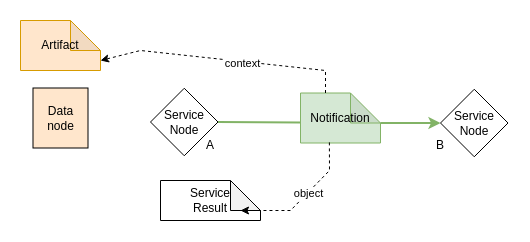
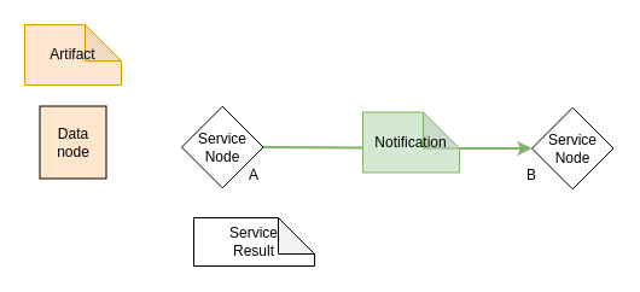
  <mxCell id="0" />
  <mxCell id="1" parent="0" />
  <mxCell id="2" value="Notification" style="shape=note;whiteSpace=wrap;html=1;backgroundOutline=1;darkOpacity=0.05;strokeColor=#82b366;fillColor=#d5e8d4;" vertex="1" parent="1"><mxGeometry x="300" y="92.5" width="80" height="50" as="geometry" /></mxCell>
  <mxCell id="3" value="Artifact" style="shape=note;whiteSpace=wrap;html=1;backgroundOutline=1;darkOpacity=0.05;strokeColor=#d79b00;fillColor=#ffe6cc;" vertex="1" parent="1"><mxGeometry x="20" y="20" width="80" height="50" as="geometry" /></mxCell>
  <mxCell id="4" value="Service&lt;br&gt;Node" style="rhombus;whiteSpace=wrap;html=1;" vertex="1" parent="1"><mxGeometry x="440" y="88.75" width="67.5" height="67.5" as="geometry" /></mxCell>
  <mxCell id="5" value="Service&lt;br&gt;Node" style="rhombus;whiteSpace=wrap;html=1;" vertex="1" parent="1"><mxGeometry x="150" y="87.75" width="67.5" height="67.5" as="geometry" /></mxCell>
  <mxCell id="6" value="Data node" style="rounded=0;whiteSpace=wrap;html=1;rotation=0;fillColor=#ffe6cc;" vertex="1" parent="1"><mxGeometry x="32.5" y="87.5" width="55" height="60" as="geometry" /></mxCell>
- <mxCell id="7" value="" style="endArrow=classic;html=1;rounded=0;exitX=0;exitY=0;exitDx=25;exitDy=0;exitPerimeter=0;entryX=0;entryY=0;entryDx=80;entryDy=40;entryPerimeter=0;dashed=1;" edge="1" parent="1" source="2" target="3"><mxGeometry width="50" height="50" relative="1" as="geometry"><mxPoint x="360" y="140" as="sourcePoint" /><mxPoint x="410" y="90" as="targetPoint" /><Array as="points"><mxPoint x="325" y="70" /><mxPoint x="140" y="50" /></Array></mxGeometry></mxCell>
- <mxCell id="8" value="context" style="edgeLabel;html=1;align=center;verticalAlign=middle;resizable=0;points=[];" connectable="0" vertex="1" parent="7"><mxGeometry x="-0.148" y="1" relative="1" as="geometry"><mxPoint as="offset" /></mxGeometry></mxCell>
  <mxCell id="9" value="Service&lt;br&gt;Result" style="shape=note;whiteSpace=wrap;html=1;backgroundOutline=1;darkOpacity=0.05;" vertex="1" parent="1"><mxGeometry x="160" y="180" width="100" height="40" as="geometry" /></mxCell>
- <mxCell id="10" value="" style="endArrow=classic;html=1;rounded=0;dashed=1;exitX=0.361;exitY=0.988;exitDx=0;exitDy=0;exitPerimeter=0;entryX=0;entryY=0;entryDx=80;entryDy=30;entryPerimeter=0;" edge="1" parent="1" source="2" target="9"><mxGeometry width="50" height="50" relative="1" as="geometry"><mxPoint x="360" y="140" as="sourcePoint" /><mxPoint x="380" y="250" as="targetPoint" /><Array as="points"><mxPoint x="329" y="170" /><mxPoint x="290" y="210" /></Array></mxGeometry></mxCell>
- <mxCell id="11" value="object" style="edgeLabel;html=1;align=center;verticalAlign=middle;resizable=0;points=[];" connectable="0" vertex="1" parent="10"><mxGeometry x="-0.125" relative="1" as="geometry"><mxPoint as="offset" /></mxGeometry></mxCell>
  <mxCell id="12" value="" style="endArrow=none;html=1;rounded=0;exitX=1;exitY=0.5;exitDx=0;exitDy=0;strokeWidth=2;fillColor=#d5e8d4;strokeColor=#82b366;" edge="1" parent="1" source="5"><mxGeometry width="50" height="50" relative="1" as="geometry"><mxPoint x="290" y="130" as="sourcePoint" /><mxPoint x="300" y="122" as="targetPoint" /></mxGeometry></mxCell>
  <mxCell id="13" value="" style="endArrow=classic;html=1;rounded=0;strokeWidth=2;exitX=0;exitY=0;exitDx=80;exitDy=30;exitPerimeter=0;entryX=0;entryY=0.5;entryDx=0;entryDy=0;fillColor=#d5e8d4;strokeColor=#82b366;" edge="1" parent="1" source="2" target="4"><mxGeometry width="50" height="50" relative="1" as="geometry"><mxPoint x="290" y="130" as="sourcePoint" /><mxPoint x="340" y="80" as="targetPoint" /></mxGeometry></mxCell>
  <mxCell id="14" value="A" style="text;html=1;strokeColor=none;fillColor=none;align=center;verticalAlign=middle;whiteSpace=wrap;rounded=0;" vertex="1" parent="1"><mxGeometry x="180" y="130" width="60" height="30" as="geometry" /></mxCell>
  <mxCell id="15" value="B" style="text;html=1;strokeColor=none;fillColor=none;align=center;verticalAlign=middle;whiteSpace=wrap;rounded=0;" vertex="1" parent="1"><mxGeometry x="410" y="130" width="60" height="30" as="geometry" /></mxCell>
